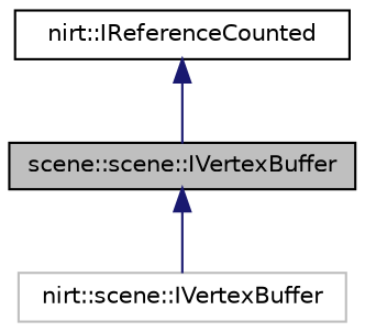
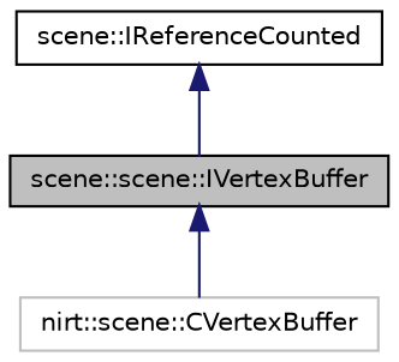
  digraph {
    node [color=black fillcolor=white fontname=Helvetica fontsize=10 shape=record style=filled]
    edge [color=midnightblue dir=back fontname=Helvetica fontsize=10 labelfontname=Helvetica labelfontsize=10 style=solid]
    n1 [fillcolor=grey75 fontcolor=black height=0.2 label="scene::scene::IVertexBuffer" width=0.4]
-   n2 [color=grey75 height=0.2 label="nirt::scene::IVertexBuffer" width=0.4]
-   n3 [height=0.2 label="nirt::IReferenceCounted" width=0.4]
+   n2 [color=grey75 height=0.2 label="nirt::scene::CVertexBuffer" width=0.4]
+   n3 [height=0.2 label="scene::IReferenceCounted" width=0.4]
    n1 -> n2
    n3 -> n1
  }
